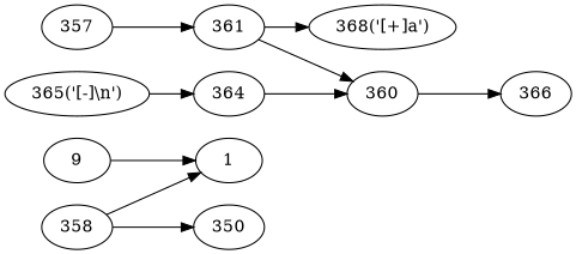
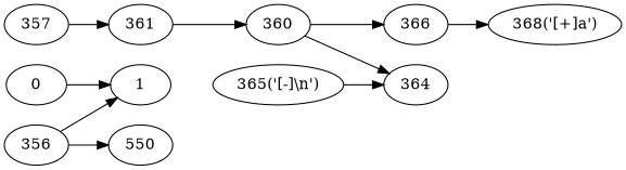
  digraph {
    rankdir=LR
-   0 [label=9]
+   0
    1
    357
    361
-   356 [label=358]
-   350
+   356
+   350 [label=550]
    n7 [label=360]
    366
    n9 [label="368('[+]a')"]
    n10 [label="365('[-]\\n')"]
    364
    0 -> 1
    357 -> 361
    361 -> n7
    356 -> 1
    356 -> 350
    n7 -> 366
-   361 -> n9
+   366 -> n9
    n10 -> 364
-   364 -> n7
+   n7 -> 364
  }
